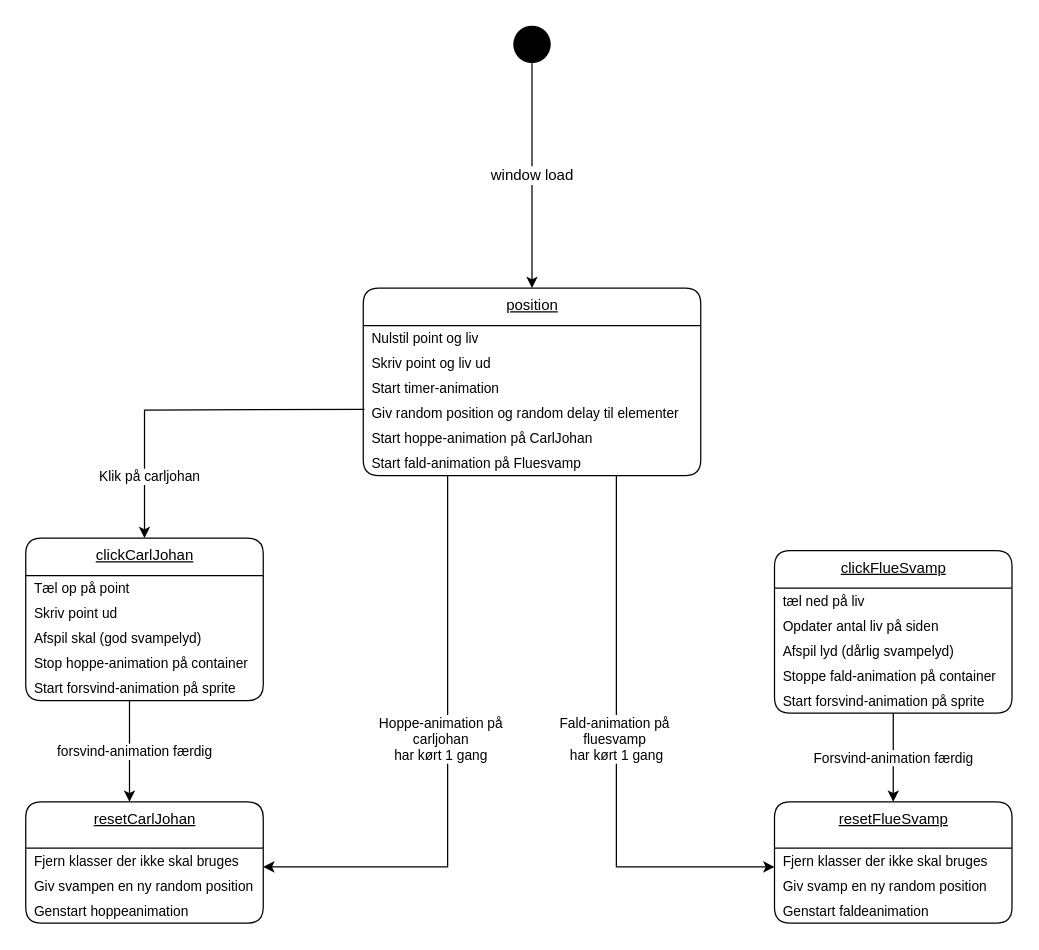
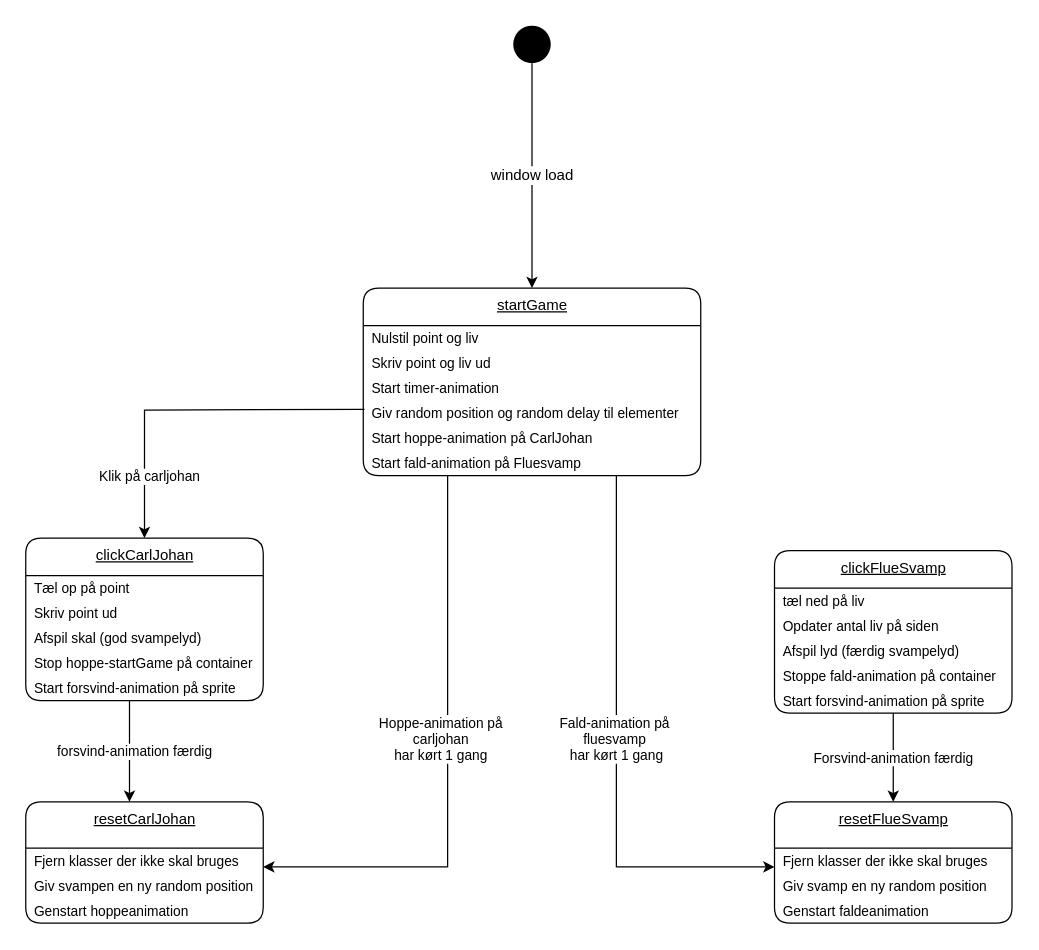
  <mxCell id="0" />
  <mxCell id="1" parent="0" />
  <mxCell id="2" value="&lt;span style=&quot;font-size: 12px&quot;&gt;window load&lt;/span&gt;" style="edgeStyle=orthogonalEdgeStyle;rounded=0;orthogonalLoop=1;jettySize=auto;html=1;exitX=0.5;exitY=1;exitDx=0;exitDy=0;entryX=0.5;entryY=0;entryDx=0;entryDy=0;" parent="1" source="3" target="4" edge="1"><mxGeometry relative="1" as="geometry"><mxPoint x="476" y="70" as="targetPoint" /></mxGeometry></mxCell>
  <mxCell id="3" value="" style="ellipse;fillColor=#000000;strokeColor=none;" parent="1" vertex="1"><mxGeometry x="410" y="20" width="30" height="30" as="geometry" /></mxCell>
- <mxCell id="4" value="position" style="swimlane;fontStyle=4;align=center;verticalAlign=top;childLayout=stackLayout;horizontal=1;startSize=30;horizontalStack=0;resizeParent=1;resizeParentMax=0;resizeLast=0;collapsible=0;marginBottom=0;html=1;rounded=1;absoluteArcSize=1;arcSize=25;" parent="1" vertex="1"><mxGeometry x="290" y="230" width="270" height="150" as="geometry" /></mxCell>
+ <mxCell id="4" value="startGame" style="swimlane;fontStyle=4;align=center;verticalAlign=top;childLayout=stackLayout;horizontal=1;startSize=30;horizontalStack=0;resizeParent=1;resizeParentMax=0;resizeLast=0;collapsible=0;marginBottom=0;html=1;rounded=1;absoluteArcSize=1;arcSize=25;" parent="1" vertex="1"><mxGeometry x="290" y="230" width="270" height="150" as="geometry" /></mxCell>
  <mxCell id="5" value="Nulstil point og liv" style="fillColor=none;strokeColor=none;align=left;verticalAlign=middle;spacingLeft=5;fontSize=11;" parent="4" vertex="1"><mxGeometry y="30" width="270" height="20" as="geometry" /></mxCell>
  <mxCell id="6" value="Skriv point og liv ud" style="fillColor=none;strokeColor=none;align=left;verticalAlign=middle;spacingLeft=5;fontSize=11;" parent="4" vertex="1"><mxGeometry y="50" width="270" height="20" as="geometry" /></mxCell>
  <mxCell id="7" value="Start timer-animation" style="fillColor=none;strokeColor=none;align=left;verticalAlign=middle;spacingLeft=5;fontSize=11;" parent="4" vertex="1"><mxGeometry y="70" width="270" height="20" as="geometry" /></mxCell>
  <mxCell id="8" value="Giv random position og random delay til elementer" style="fillColor=none;strokeColor=none;align=left;verticalAlign=middle;spacingLeft=5;fontSize=11;" parent="4" vertex="1"><mxGeometry y="90" width="270" height="20" as="geometry" /></mxCell>
  <mxCell id="9" value="Start hoppe-animation på CarlJohan" style="fillColor=none;strokeColor=none;align=left;verticalAlign=middle;spacingLeft=5;fontSize=11;" parent="4" vertex="1"><mxGeometry y="110" width="270" height="20" as="geometry" /></mxCell>
  <mxCell id="10" value="Start fald-animation på Fluesvamp" style="fillColor=none;strokeColor=none;align=left;verticalAlign=middle;spacingLeft=5;fontSize=11;" parent="4" vertex="1"><mxGeometry y="130" width="270" height="20" as="geometry" /></mxCell>
  <mxCell id="11" value="clickCarlJohan" style="swimlane;fontStyle=4;align=center;verticalAlign=top;childLayout=stackLayout;horizontal=1;startSize=30;horizontalStack=0;resizeParent=1;resizeParentMax=0;resizeLast=0;collapsible=0;marginBottom=0;html=1;rounded=1;absoluteArcSize=1;arcSize=25;" parent="1" vertex="1"><mxGeometry x="20" y="430" width="190" height="130" as="geometry" /></mxCell>
  <mxCell id="12" value="Tæl op på point" style="fillColor=none;strokeColor=none;align=left;verticalAlign=middle;spacingLeft=5;fontSize=11;" parent="11" vertex="1"><mxGeometry y="30" width="190" height="20" as="geometry" /></mxCell>
  <mxCell id="13" value="Skriv point ud" style="fillColor=none;strokeColor=none;align=left;verticalAlign=middle;spacingLeft=5;fontSize=11;" parent="11" vertex="1"><mxGeometry y="50" width="190" height="20" as="geometry" /></mxCell>
  <mxCell id="14" value="Afspil skal (god svampelyd)" style="fillColor=none;strokeColor=none;align=left;verticalAlign=middle;spacingLeft=5;fontSize=11;" parent="11" vertex="1"><mxGeometry y="70" width="190" height="20" as="geometry" /></mxCell>
- <mxCell id="15" value="Stop hoppe-animation på container" style="fillColor=none;strokeColor=none;align=left;verticalAlign=middle;spacingLeft=5;fontSize=11;" parent="11" vertex="1"><mxGeometry y="90" width="190" height="20" as="geometry" /></mxCell>
+ <mxCell id="15" value="Stop hoppe-startGame på container" style="fillColor=none;strokeColor=none;align=left;verticalAlign=middle;spacingLeft=5;fontSize=11;" parent="11" vertex="1"><mxGeometry y="90" width="190" height="20" as="geometry" /></mxCell>
  <mxCell id="16" value="Start forsvind-animation på sprite" style="fillColor=none;strokeColor=none;align=left;verticalAlign=middle;spacingLeft=5;fontSize=11;" parent="11" vertex="1"><mxGeometry y="110" width="190" height="20" as="geometry" /></mxCell>
  <mxCell id="17" value="resetCarlJohan" style="swimlane;fontStyle=4;align=center;verticalAlign=top;childLayout=stackLayout;horizontal=1;startSize=37;horizontalStack=0;resizeParent=1;resizeParentMax=0;resizeLast=0;collapsible=0;marginBottom=0;html=1;rounded=1;absoluteArcSize=1;arcSize=25;" parent="1" vertex="1"><mxGeometry x="20" y="641" width="190" height="97" as="geometry" /></mxCell>
  <mxCell id="18" value="Fjern klasser der ikke skal bruges" style="fillColor=none;strokeColor=none;align=left;verticalAlign=middle;spacingLeft=5;fontSize=11;" parent="17" vertex="1"><mxGeometry y="37" width="190" height="20" as="geometry" /></mxCell>
  <mxCell id="19" value="Giv svampen en ny random position" style="fillColor=none;strokeColor=none;align=left;verticalAlign=middle;spacingLeft=5;fontSize=11;" parent="17" vertex="1"><mxGeometry y="57" width="190" height="20" as="geometry" /></mxCell>
  <mxCell id="20" value="Genstart hoppeanimation" style="fillColor=none;strokeColor=none;align=left;verticalAlign=middle;spacingLeft=5;fontSize=11;" parent="17" vertex="1"><mxGeometry y="77" width="190" height="20" as="geometry" /></mxCell>
  <mxCell id="21" value="" style="edgeStyle=orthogonalEdgeStyle;rounded=0;orthogonalLoop=1;jettySize=auto;html=1;exitX=0.5;exitY=1;exitDx=0;exitDy=0;entryX=0.5;entryY=0;entryDx=0;entryDy=0;" parent="1" edge="1"><mxGeometry x="-0.012" y="-45" relative="1" as="geometry"><mxPoint x="103" y="560" as="sourcePoint" /><mxPoint x="103" y="641" as="targetPoint" /><mxPoint as="offset" /></mxGeometry></mxCell>
  <mxCell id="22" value="forsvind-animation færdig" style="edgeLabel;html=1;align=center;verticalAlign=middle;resizable=0;points=[];fontSize=11;" parent="21" vertex="1" connectable="0"><mxGeometry x="-0.265" relative="1" as="geometry"><mxPoint x="3" y="10" as="offset" /></mxGeometry></mxCell>
  <mxCell id="23" value="" style="edgeStyle=orthogonalEdgeStyle;rounded=0;orthogonalLoop=1;jettySize=auto;html=1;entryX=0.5;entryY=0;entryDx=0;entryDy=0;" parent="1" target="11" edge="1"><mxGeometry x="0.334" relative="1" as="geometry"><mxPoint x="-1" as="offset" /><mxPoint x="291" y="327" as="sourcePoint" /></mxGeometry></mxCell>
  <mxCell id="24" value="Klik på carljohan" style="edgeLabel;html=1;align=center;verticalAlign=middle;resizable=0;points=[];" parent="23" vertex="1" connectable="0"><mxGeometry x="0.652" y="3" relative="1" as="geometry"><mxPoint y="-1" as="offset" /></mxGeometry></mxCell>
  <mxCell id="25" value="clickFlueSvamp" style="swimlane;fontStyle=4;align=center;verticalAlign=top;childLayout=stackLayout;horizontal=1;startSize=30;horizontalStack=0;resizeParent=1;resizeParentMax=0;resizeLast=0;collapsible=0;marginBottom=0;html=1;rounded=1;absoluteArcSize=1;arcSize=25;" parent="1" vertex="1"><mxGeometry x="619" y="440" width="190" height="130" as="geometry" /></mxCell>
  <mxCell id="26" value="tæl ned på liv" style="fillColor=none;strokeColor=none;align=left;verticalAlign=middle;spacingLeft=5;fontSize=11;" parent="25" vertex="1"><mxGeometry y="30" width="190" height="20" as="geometry" /></mxCell>
  <mxCell id="27" value="Opdater antal liv på siden" style="fillColor=none;strokeColor=none;align=left;verticalAlign=middle;spacingLeft=5;fontSize=11;" parent="25" vertex="1"><mxGeometry y="50" width="190" height="20" as="geometry" /></mxCell>
- <mxCell id="28" value="Afspil lyd (dårlig svampelyd)" style="fillColor=none;strokeColor=none;align=left;verticalAlign=middle;spacingLeft=5;fontSize=11;" parent="25" vertex="1"><mxGeometry y="70" width="190" height="20" as="geometry" /></mxCell>
+ <mxCell id="28" value="Afspil lyd (færdig svampelyd)" style="fillColor=none;strokeColor=none;align=left;verticalAlign=middle;spacingLeft=5;fontSize=11;" parent="25" vertex="1"><mxGeometry y="70" width="190" height="20" as="geometry" /></mxCell>
  <mxCell id="29" value="Stoppe fald-animation på container" style="fillColor=none;strokeColor=none;align=left;verticalAlign=middle;spacingLeft=5;fontSize=11;" parent="25" vertex="1"><mxGeometry y="90" width="190" height="20" as="geometry" /></mxCell>
  <mxCell id="30" value="Start forsvind-animation på sprite" style="fillColor=none;strokeColor=none;align=left;verticalAlign=middle;spacingLeft=5;fontSize=11;" parent="25" vertex="1"><mxGeometry y="110" width="190" height="20" as="geometry" /></mxCell>
  <mxCell id="31" value="resetFlueSvamp" style="swimlane;fontStyle=4;align=center;verticalAlign=top;childLayout=stackLayout;horizontal=1;startSize=37;horizontalStack=0;resizeParent=1;resizeParentMax=0;resizeLast=0;collapsible=0;marginBottom=0;html=1;rounded=1;absoluteArcSize=1;arcSize=25;" parent="1" vertex="1"><mxGeometry x="619" y="641" width="190" height="97" as="geometry" /></mxCell>
  <mxCell id="32" value="Fjern klasser der ikke skal bruges" style="fillColor=none;strokeColor=none;align=left;verticalAlign=middle;spacingLeft=5;fontSize=11;" parent="31" vertex="1"><mxGeometry y="37" width="190" height="20" as="geometry" /></mxCell>
  <mxCell id="33" value="Giv svamp en ny random position" style="fillColor=none;strokeColor=none;align=left;verticalAlign=middle;spacingLeft=5;fontSize=11;" parent="31" vertex="1"><mxGeometry y="57" width="190" height="20" as="geometry" /></mxCell>
  <mxCell id="34" value="Genstart faldeanimation" style="fillColor=none;strokeColor=none;align=left;verticalAlign=middle;spacingLeft=5;fontSize=11;" parent="31" vertex="1"><mxGeometry y="77" width="190" height="20" as="geometry" /></mxCell>
  <mxCell id="35" value="Forsvind-animation færdig" style="edgeStyle=orthogonalEdgeStyle;rounded=0;orthogonalLoop=1;jettySize=auto;html=1;entryX=0.5;entryY=0;entryDx=0;entryDy=0;exitX=0.5;exitY=1;exitDx=0;exitDy=0;" parent="1" source="30" target="31" edge="1"><mxGeometry relative="1" as="geometry"><mxPoint x="736" y="580" as="sourcePoint" /></mxGeometry></mxCell>
  <mxCell id="36" style="edgeStyle=orthogonalEdgeStyle;html=1;entryX=1;entryY=0.75;entryDx=0;entryDy=0;fontSize=11;rounded=0;exitX=0.25;exitY=1;exitDx=0;exitDy=0;" parent="1" source="10" target="18" edge="1"><mxGeometry relative="1" as="geometry"><Array as="points"><mxPoint x="358" y="693" /></Array><mxPoint x="431" y="400" as="sourcePoint" /></mxGeometry></mxCell>
  <mxCell id="37" value="Hoppe-animation på &lt;br&gt;carljohan&lt;br&gt;har kørt 1 gang" style="edgeLabel;html=1;align=center;verticalAlign=middle;resizable=0;points=[];fontSize=11;" parent="36" vertex="1" connectable="0"><mxGeometry x="0.603" relative="1" as="geometry"><mxPoint x="50" y="-103" as="offset" /></mxGeometry></mxCell>
  <mxCell id="38" style="edgeStyle=orthogonalEdgeStyle;html=1;entryX=0;entryY=0.75;entryDx=0;entryDy=0;fontSize=11;rounded=0;exitX=0.75;exitY=1;exitDx=0;exitDy=0;" parent="1" source="10" target="32" edge="1"><mxGeometry relative="1" as="geometry"><Array as="points"><mxPoint x="493" y="693" /></Array><mxPoint x="471" y="400" as="sourcePoint" /></mxGeometry></mxCell>
  <mxCell id="39" value="Fald-animation på &lt;br&gt;fluesvamp&lt;br&gt;&amp;nbsp;har kørt 1 gang" style="edgeLabel;html=1;align=center;verticalAlign=middle;resizable=0;points=[];fontSize=11;" parent="38" vertex="1" connectable="0"><mxGeometry x="0.409" y="-1" relative="1" as="geometry"><mxPoint x="-1" y="-100" as="offset" /></mxGeometry></mxCell>
